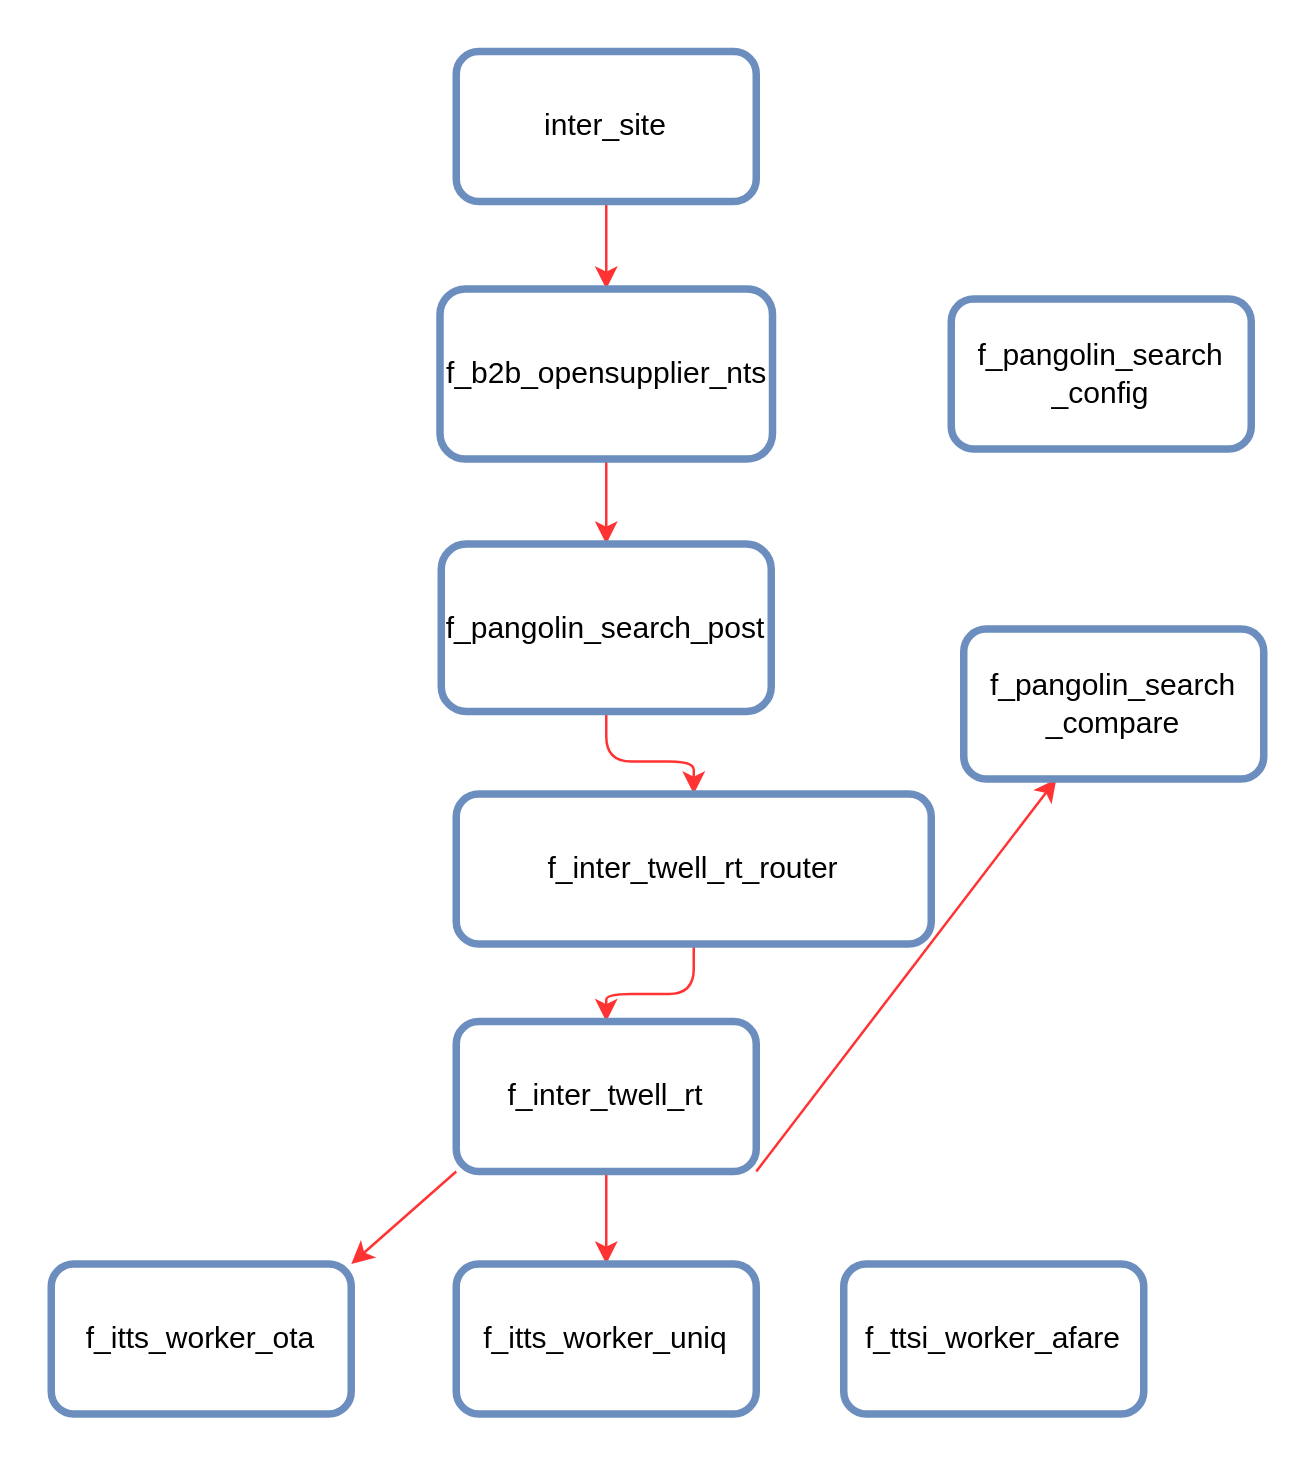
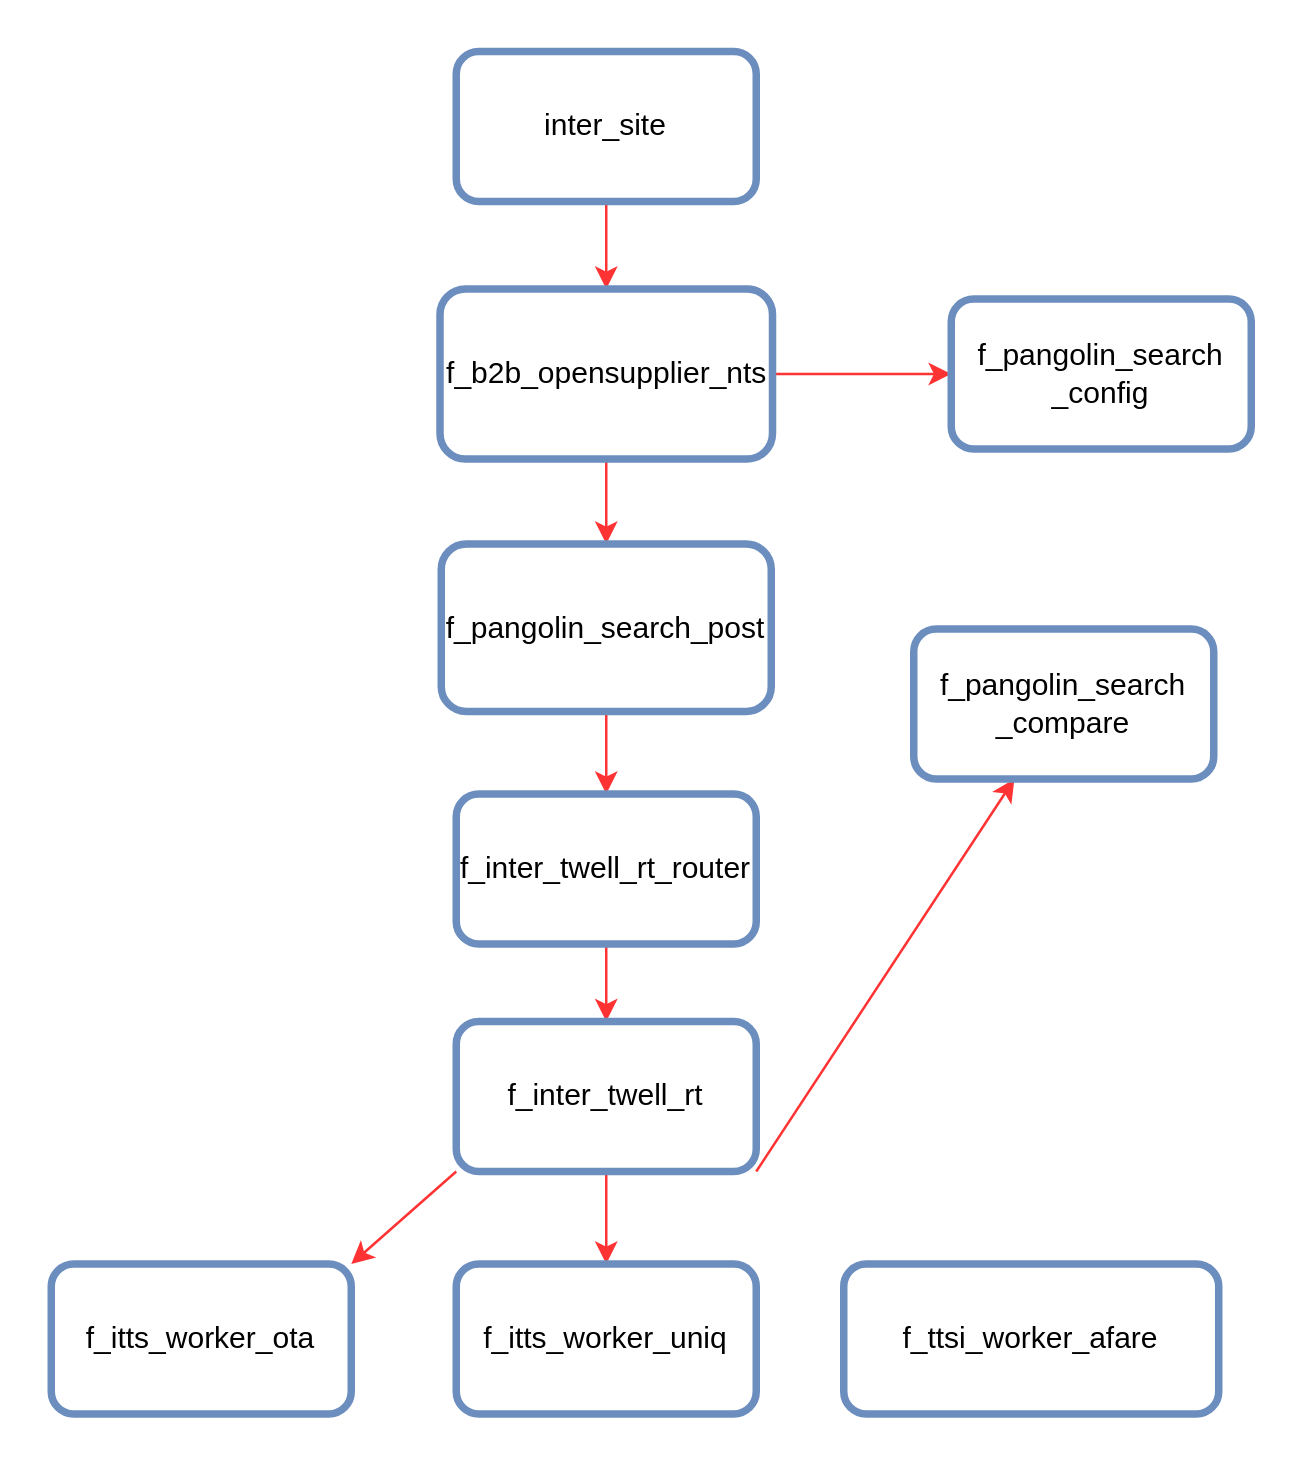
  <mxCell id="0" />
  <mxCell id="1" parent="0" />
  <mxCell id="2" style="edgeStyle=orthogonalEdgeStyle;rounded=1;orthogonalLoop=1;jettySize=auto;html=1;entryX=0.5;entryY=0;entryDx=0;entryDy=0;fontSize=12;strokeColor=#FF3333;" parent="1" source="3" target="6" edge="1"><mxGeometry relative="1" as="geometry" /></mxCell>
  <mxCell id="3" value="inter_site" style="rounded=1;whiteSpace=wrap;html=1;strokeWidth=3;strokeColor=#6c8ebf;fillColor=#FFFFFF;" parent="1" vertex="1"><mxGeometry x="182" y="20" width="120" height="60" as="geometry" /></mxCell>
  <mxCell id="4" style="edgeStyle=orthogonalEdgeStyle;rounded=1;orthogonalLoop=1;jettySize=auto;html=1;entryX=0.5;entryY=0;entryDx=0;entryDy=0;strokeColor=#FF3333;fontSize=12;" parent="1" source="6" target="8" edge="1"><mxGeometry relative="1" as="geometry" /></mxCell>
+ <mxCell id="5" style="edgeStyle=orthogonalEdgeStyle;rounded=0;orthogonalLoop=1;jettySize=auto;html=1;entryX=0;entryY=0.5;entryDx=0;entryDy=0;strokeColor=#FF3333;fontSize=12;" parent="1" source="6" target="16" edge="1"><mxGeometry relative="1" as="geometry" /></mxCell>
  <mxCell id="6" value="&lt;font style=&quot;font-size: 12px;&quot;&gt;f_b2b_opensupplier_nts&lt;/font&gt;" style="rounded=1;whiteSpace=wrap;html=1;strokeWidth=3;strokeColor=#6c8ebf;fillColor=#FFFFFF;" parent="1" vertex="1"><mxGeometry x="175.5" y="115" width="133" height="68" as="geometry" /></mxCell>
  <mxCell id="7" style="edgeStyle=orthogonalEdgeStyle;rounded=1;orthogonalLoop=1;jettySize=auto;html=1;entryX=0.5;entryY=0;entryDx=0;entryDy=0;strokeColor=#FF3333;fontSize=12;" parent="1" source="8" target="10" edge="1"><mxGeometry relative="1" as="geometry" /></mxCell>
  <mxCell id="8" value="f_pangolin_search_post" style="rounded=1;whiteSpace=wrap;html=1;strokeWidth=3;strokeColor=#6c8ebf;fillColor=#FFFFFF;" parent="1" vertex="1"><mxGeometry x="176" y="217" width="132" height="67" as="geometry" /></mxCell>
  <mxCell id="9" style="edgeStyle=orthogonalEdgeStyle;rounded=1;orthogonalLoop=1;jettySize=auto;html=1;entryX=0.5;entryY=0;entryDx=0;entryDy=0;strokeColor=#FF3333;fontSize=12;" parent="1" source="10" target="12" edge="1"><mxGeometry relative="1" as="geometry" /></mxCell>
- <mxCell id="10" value="f_inter_twell_rt_router" style="rounded=1;whiteSpace=wrap;html=1;strokeWidth=3;strokeColor=#6c8ebf;fillColor=#FFFFFF;" parent="1" vertex="1"><mxGeometry x="182" y="317" width="190" height="60" as="geometry" /></mxCell>
+ <mxCell id="10" value="f_inter_twell_rt_router" style="rounded=1;whiteSpace=wrap;html=1;strokeWidth=3;strokeColor=#6c8ebf;fillColor=#FFFFFF;" parent="1" vertex="1"><mxGeometry x="182" y="317" width="120" height="60" as="geometry" /></mxCell>
  <mxCell id="11" style="edgeStyle=orthogonalEdgeStyle;rounded=1;orthogonalLoop=1;jettySize=auto;html=1;entryX=0.5;entryY=0;entryDx=0;entryDy=0;strokeColor=#FF3333;fontSize=12;" parent="1" source="12" target="14" edge="1"><mxGeometry relative="1" as="geometry" /></mxCell>
  <mxCell id="12" value="f_inter_twell_rt" style="rounded=1;whiteSpace=wrap;html=1;strokeWidth=3;strokeColor=#6c8ebf;fillColor=#FFFFFF;" parent="1" vertex="1"><mxGeometry x="182" y="408" width="120" height="60" as="geometry" /></mxCell>
  <mxCell id="13" value="f_itts_worker_ota" style="rounded=1;whiteSpace=wrap;html=1;strokeWidth=3;strokeColor=#6c8ebf;fillColor=#FFFFFF;" parent="1" vertex="1"><mxGeometry x="20" y="505" width="120" height="60" as="geometry" /></mxCell>
  <mxCell id="14" value="f_itts_worker_uniq" style="rounded=1;whiteSpace=wrap;html=1;strokeWidth=3;strokeColor=#6c8ebf;fillColor=#FFFFFF;" parent="1" vertex="1"><mxGeometry x="182" y="505" width="120" height="60" as="geometry" /></mxCell>
- <mxCell id="15" value="f_ttsi_worker_afare" style="rounded=1;whiteSpace=wrap;html=1;strokeWidth=3;strokeColor=#6c8ebf;fillColor=#FFFFFF;" parent="1" vertex="1"><mxGeometry x="337" y="505" width="120" height="60" as="geometry" /></mxCell>
+ <mxCell id="15" value="f_ttsi_worker_afare" style="rounded=1;whiteSpace=wrap;html=1;strokeWidth=3;strokeColor=#6c8ebf;fillColor=#FFFFFF;" parent="1" vertex="1"><mxGeometry x="337" y="505" width="150" height="60" as="geometry" /></mxCell>
  <mxCell id="16" value="f_pangolin_search&lt;br&gt;_config" style="rounded=1;whiteSpace=wrap;html=1;strokeWidth=3;strokeColor=#6c8ebf;fillColor=#FFFFFF;" parent="1" vertex="1"><mxGeometry x="380" y="119" width="120" height="60" as="geometry" /></mxCell>
  <mxCell id="17" value="" style="endArrow=classic;html=1;rounded=0;strokeColor=#FF3333;fontSize=12;exitX=0;exitY=1;exitDx=0;exitDy=0;entryX=1;entryY=0;entryDx=0;entryDy=0;" parent="1" source="12" target="13" edge="1"><mxGeometry width="50" height="50" relative="1" as="geometry"><mxPoint x="61" y="458" as="sourcePoint" /><mxPoint x="111" y="408" as="targetPoint" /></mxGeometry></mxCell>
  <mxCell id="18" value="" style="endArrow=classic;html=1;rounded=0;strokeColor=#FF3333;fontSize=12;exitX=1;exitY=1;exitDx=0;exitDy=0;" parent="1" source="12" target="19" edge="1"><mxGeometry width="50" height="50" relative="1" as="geometry"><mxPoint x="326" y="484" as="sourcePoint" /><mxPoint x="376" y="434" as="targetPoint" /></mxGeometry></mxCell>
- <mxCell id="19" value="f_pangolin_search&lt;br&gt;_compare" style="rounded=1;whiteSpace=wrap;html=1;strokeWidth=3;strokeColor=#6c8ebf;fillColor=#FFFFFF;" parent="1" vertex="1"><mxGeometry x="385" y="251" width="120" height="60" as="geometry" /></mxCell>
+ <mxCell id="19" value="f_pangolin_search&lt;br&gt;_compare" style="rounded=1;whiteSpace=wrap;html=1;strokeWidth=3;strokeColor=#6c8ebf;fillColor=#FFFFFF;" parent="1" vertex="1"><mxGeometry x="365" y="251" width="120" height="60" as="geometry" /></mxCell>
